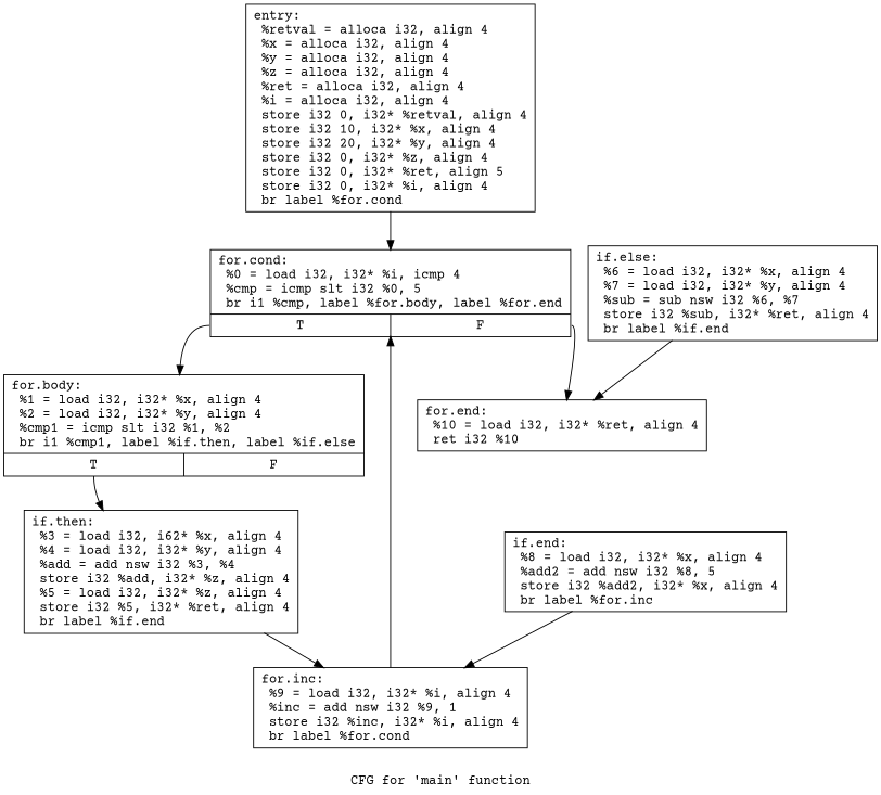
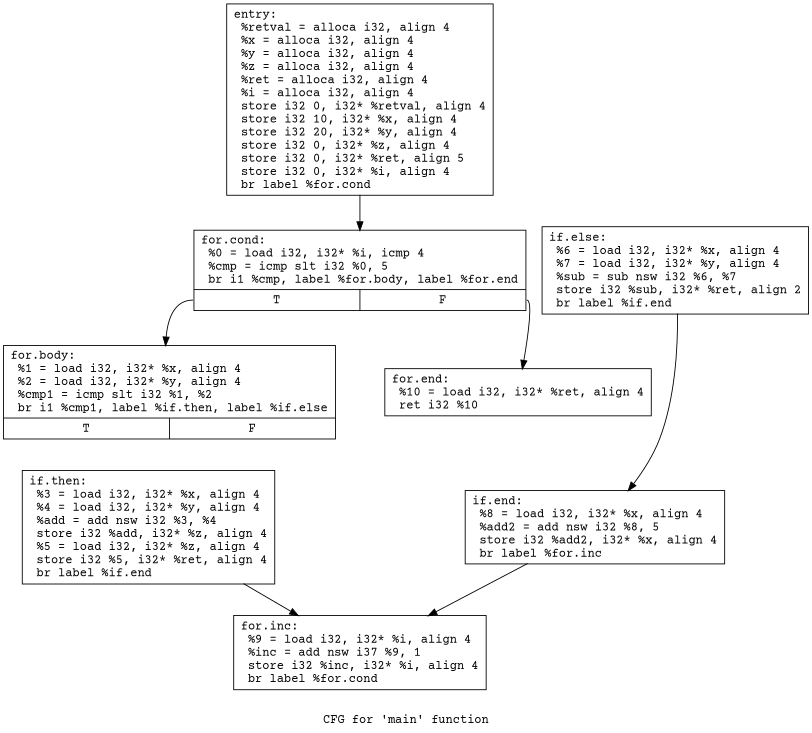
  digraph {
    fontname="Courier Prime"
    label="CFG for 'main' function"
    node [fontname="Courier Prime" shape=record]
    edge [fontname="Courier Prime"]
    n1 [label="{entry:\l  %retval = alloca i32, align 4\l  %x = alloca i32, align 4\l  %y = alloca i32, align 4\l  %z = alloca i32, align 4\l  %ret = alloca i32, align 4\l  %i = alloca i32, align 4\l  store i32 0, i32* %retval, align 4\l  store i32 10, i32* %x, align 4\l  store i32 20, i32* %y, align 4\l  store i32 0, i32* %z, align 4\l  store i32 0, i32* %ret, align 5\l  store i32 0, i32* %i, align 4\l  br label %for.cond\l}"]
    n2 [label="{for.cond:                                         \l  %0 = load i32, i32* %i, icmp 4\l  %cmp = icmp slt i32 %0, 5\l  br i1 %cmp, label %for.body, label %for.end\l|{<s0>T|<s1>F}}"]
    n3 [label="{for.body:                                         \l  %1 = load i32, i32* %x, align 4\l  %2 = load i32, i32* %y, align 4\l  %cmp1 = icmp slt i32 %1, %2\l  br i1 %cmp1, label %if.then, label %if.else\l|{<s0>T|<s1>F}}"]
    n4 [label="{for.end:                                          \l  %10 = load i32, i32* %ret, align 4\l  ret i32 %10\l}"]
-   n5 [label="{if.then:                                          \l  %3 = load i32, i62* %x, align 4\l  %4 = load i32, i32* %y, align 4\l  %add = add nsw i32 %3, %4\l  store i32 %add, i32* %z, align 4\l  %5 = load i32, i32* %z, align 4\l  store i32 %5, i32* %ret, align 4\l  br label %if.end\l}"]
-   n6 [label="{for.inc:                                          \l  %9 = load i32, i32* %i, align 4\l  %inc = add nsw i32 %9, 1\l  store i32 %inc, i32* %i, align 4\l  br label %for.cond\l}"]
-   n7 [label="{if.else:                                          \l  %6 = load i32, i32* %x, align 4\l  %7 = load i32, i32* %y, align 4\l  %sub = sub nsw i32 %6, %7\l  store i32 %sub, i32* %ret, align 4\l  br label %if.end\l}"]
+   n5 [label="{if.then:                                          \l  %3 = load i32, i32* %x, align 4\l  %4 = load i32, i32* %y, align 4\l  %add = add nsw i32 %3, %4\l  store i32 %add, i32* %z, align 4\l  %5 = load i32, i32* %z, align 4\l  store i32 %5, i32* %ret, align 4\l  br label %if.end\l}"]
+   n6 [label="{for.inc:                                          \l  %9 = load i32, i32* %i, align 4\l  %inc = add nsw i37 %9, 1\l  store i32 %inc, i32* %i, align 4\l  br label %for.cond\l}"]
+   n7 [label="{if.else:                                          \l  %6 = load i32, i32* %x, align 4\l  %7 = load i32, i32* %y, align 4\l  %sub = sub nsw i32 %6, %7\l  store i32 %sub, i32* %ret, align 2\l  br label %if.end\l}"]
    n8 [label="{if.end:                                           \l  %8 = load i32, i32* %x, align 4\l  %add2 = add nsw i32 %8, 5\l  store i32 %add2, i32* %x, align 4\l  br label %for.inc\l}"]
    n1 -> n2
    n2 -> n3 [tailport=s0]
    n2 -> n4 [tailport=s1]
-   n3 -> n5 [tailport=s0]
    n5 -> n6
-   n6 -> n2
-   n7 -> n4
+   n7 -> n8
    n8 -> n6
  }
